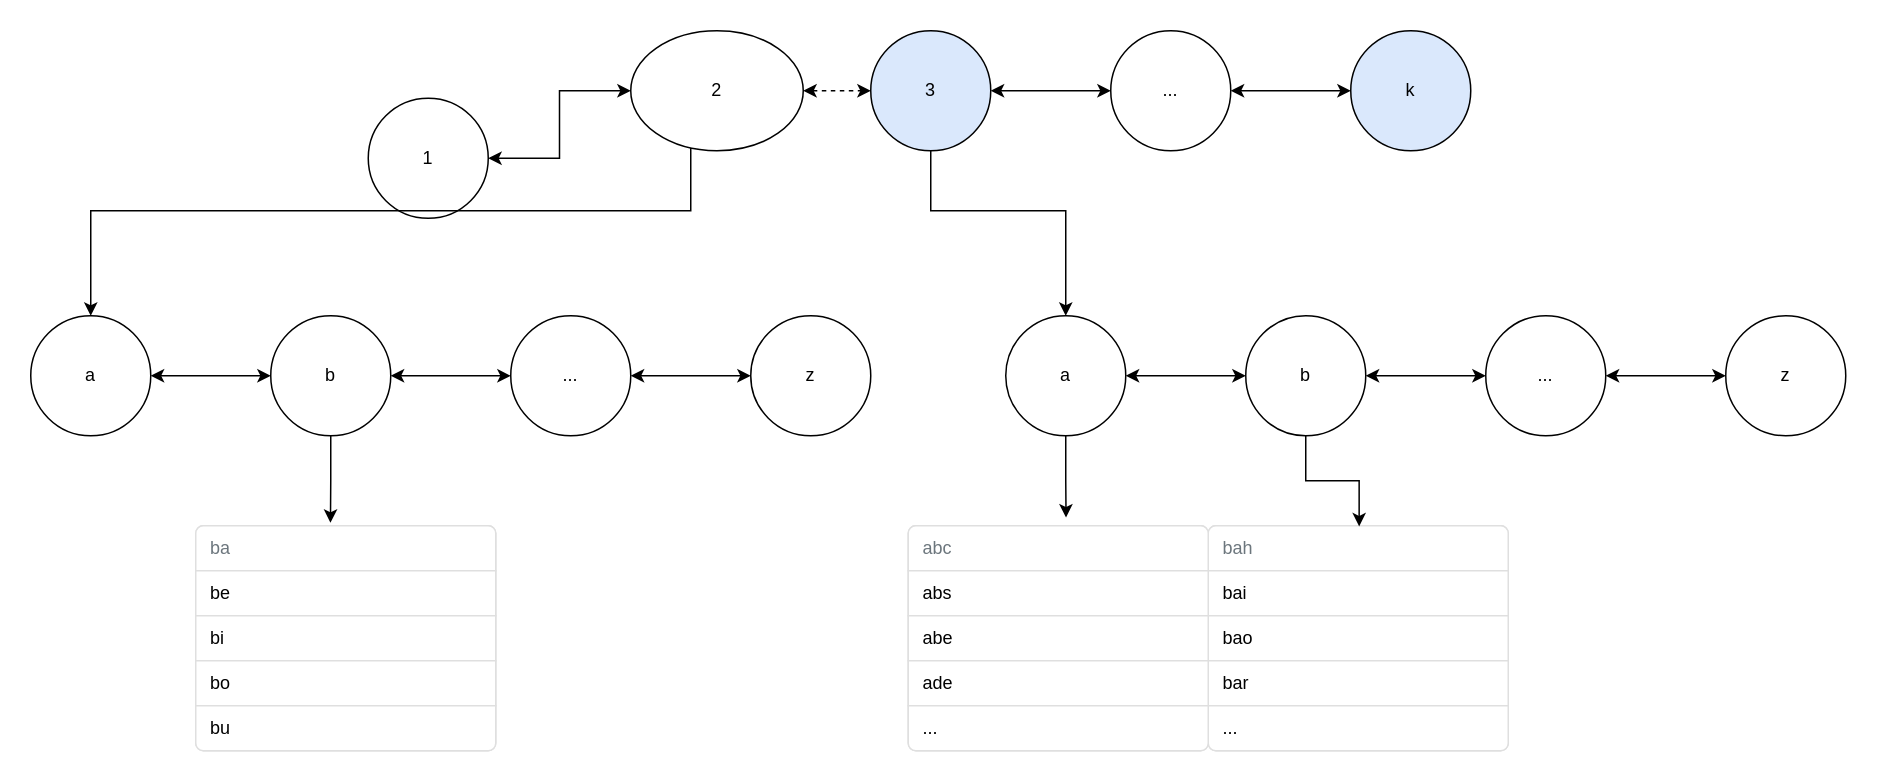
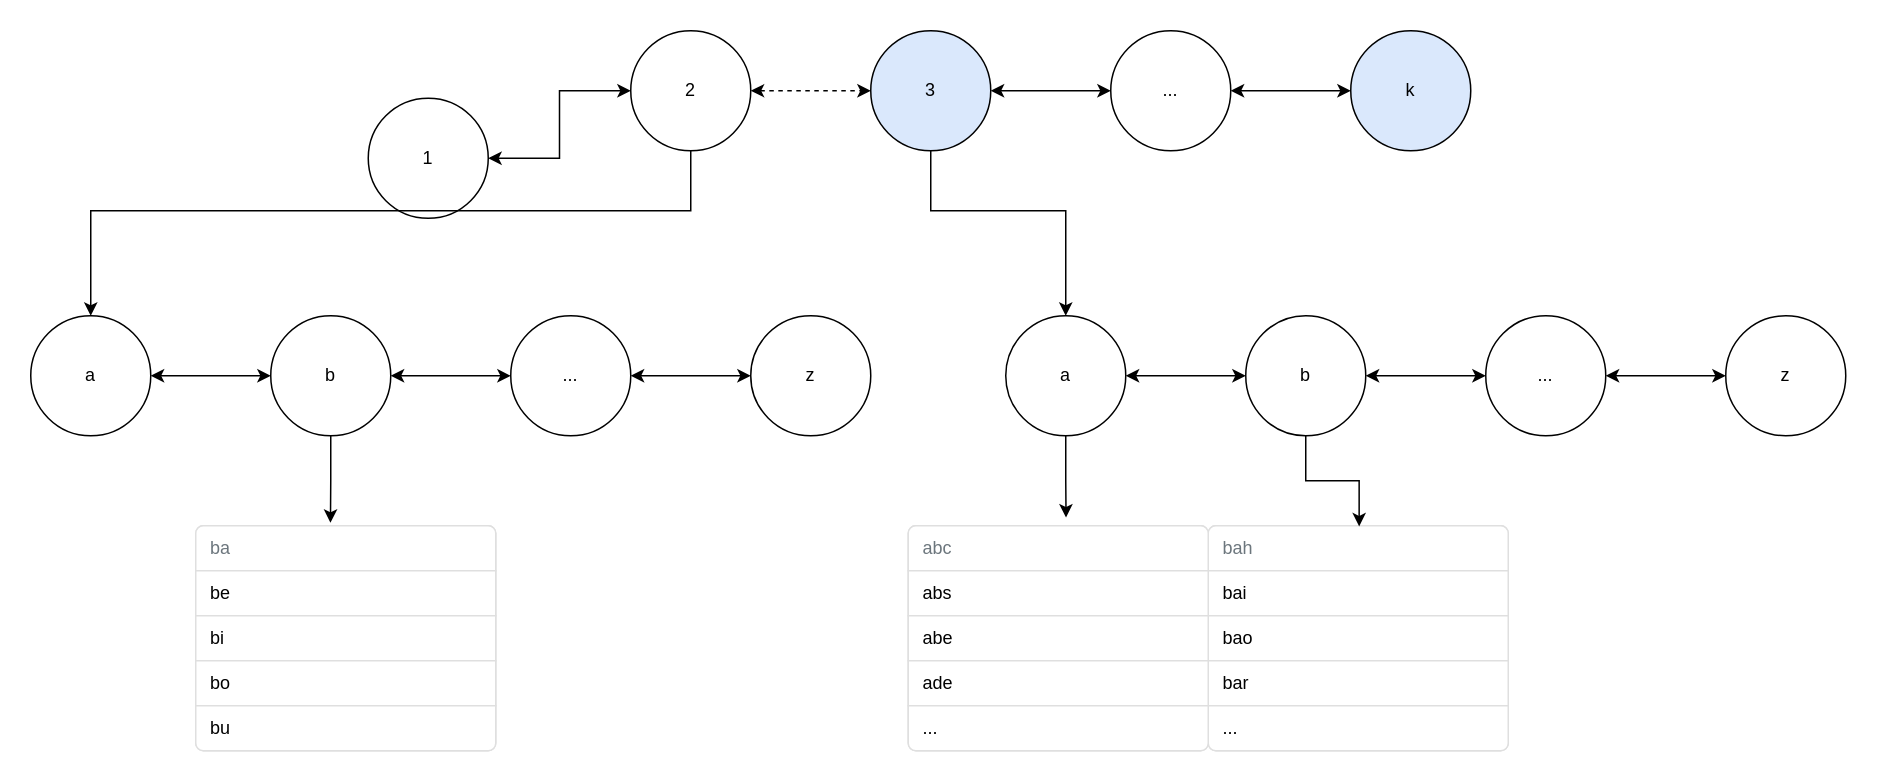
  <mxCell id="0" />
  <mxCell id="1" parent="0" />
  <mxCell id="2" value="" style="edgeStyle=orthogonalEdgeStyle;rounded=0;orthogonalLoop=1;jettySize=auto;html=1;startArrow=classic;startFill=1;" edge="1" parent="1" source="3" target="6"><mxGeometry relative="1" as="geometry" /></mxCell>
  <mxCell id="3" value="1" style="ellipse;whiteSpace=wrap;html=1;" vertex="1" parent="1"><mxGeometry x="245" y="65" width="80" height="80" as="geometry" /></mxCell>
  <mxCell id="4" value="" style="edgeStyle=orthogonalEdgeStyle;rounded=0;orthogonalLoop=1;jettySize=auto;html=1;strokeColor=default;align=center;verticalAlign=middle;fontFamily=Helvetica;fontSize=11;fontColor=default;labelBackgroundColor=default;startArrow=classic;startFill=1;endArrow=classic;dashed=1;" edge="1" parent="1" source="6" target="9"><mxGeometry relative="1" as="geometry" /></mxCell>
  <mxCell id="5" value="" style="edgeStyle=orthogonalEdgeStyle;rounded=0;orthogonalLoop=1;jettySize=auto;html=1;" edge="1" parent="1" source="6" target="14"><mxGeometry relative="1" as="geometry"><Array as="points"><mxPoint x="460" y="140" /><mxPoint x="60" y="140" /></Array></mxGeometry></mxCell>
- <mxCell id="6" value="2" style="ellipse;whiteSpace=wrap;html=1;" vertex="1" parent="1"><mxGeometry x="420" y="20" width="115" height="80" as="geometry" /></mxCell>
+ <mxCell id="6" value="2" style="ellipse;whiteSpace=wrap;html=1;" vertex="1" parent="1"><mxGeometry x="420" y="20" width="80" height="80" as="geometry" /></mxCell>
  <mxCell id="7" value="" style="edgeStyle=orthogonalEdgeStyle;rounded=0;orthogonalLoop=1;jettySize=auto;html=1;strokeColor=default;align=center;verticalAlign=middle;fontFamily=Helvetica;fontSize=11;fontColor=default;labelBackgroundColor=default;startArrow=classic;startFill=1;endArrow=classic;" edge="1" parent="1" source="9" target="11"><mxGeometry relative="1" as="geometry" /></mxCell>
  <mxCell id="8" value="" style="edgeStyle=orthogonalEdgeStyle;rounded=0;orthogonalLoop=1;jettySize=auto;html=1;" edge="1" parent="1" source="9" target="21"><mxGeometry relative="1" as="geometry"><Array as="points"><mxPoint x="620" y="140" /><mxPoint x="710" y="140" /></Array></mxGeometry></mxCell>
  <mxCell id="9" value="3" style="ellipse;whiteSpace=wrap;html=1;fillColor=#dae8fc;" vertex="1" parent="1"><mxGeometry x="580" y="20" width="80" height="80" as="geometry" /></mxCell>
  <mxCell id="10" value="" style="edgeStyle=orthogonalEdgeStyle;rounded=0;orthogonalLoop=1;jettySize=auto;html=1;strokeColor=default;align=center;verticalAlign=middle;fontFamily=Helvetica;fontSize=11;fontColor=default;labelBackgroundColor=default;startArrow=classic;startFill=1;endArrow=classic;" edge="1" parent="1" source="11" target="12"><mxGeometry relative="1" as="geometry" /></mxCell>
  <mxCell id="11" value="..." style="ellipse;whiteSpace=wrap;html=1;" vertex="1" parent="1"><mxGeometry x="740" y="20" width="80" height="80" as="geometry" /></mxCell>
  <mxCell id="12" value="k" style="ellipse;whiteSpace=wrap;html=1;fillColor=#dae8fc;" vertex="1" parent="1"><mxGeometry x="900" y="20" width="80" height="80" as="geometry" /></mxCell>
  <mxCell id="13" value="" style="edgeStyle=orthogonalEdgeStyle;rounded=0;orthogonalLoop=1;jettySize=auto;html=1;strokeColor=default;align=center;verticalAlign=middle;fontFamily=Helvetica;fontSize=11;fontColor=default;labelBackgroundColor=default;startArrow=classic;startFill=1;endArrow=classic;" edge="1" parent="1" source="14" target="16"><mxGeometry relative="1" as="geometry" /></mxCell>
  <mxCell id="14" value="a" style="ellipse;whiteSpace=wrap;html=1;" vertex="1" parent="1"><mxGeometry x="20" y="210" width="80" height="80" as="geometry" /></mxCell>
  <mxCell id="15" value="" style="edgeStyle=orthogonalEdgeStyle;rounded=0;orthogonalLoop=1;jettySize=auto;html=1;strokeColor=default;align=center;verticalAlign=middle;fontFamily=Helvetica;fontSize=11;fontColor=default;labelBackgroundColor=default;startArrow=classic;startFill=1;endArrow=classic;" edge="1" parent="1" source="16" target="18"><mxGeometry relative="1" as="geometry" /></mxCell>
  <mxCell id="16" value="b" style="ellipse;whiteSpace=wrap;html=1;" vertex="1" parent="1"><mxGeometry y="210" width="80" height="80" as="geometry" x="180" /></mxCell>
  <mxCell id="17" value="" style="edgeStyle=orthogonalEdgeStyle;rounded=0;orthogonalLoop=1;jettySize=auto;html=1;strokeColor=default;align=center;verticalAlign=middle;fontFamily=Helvetica;fontSize=11;fontColor=default;labelBackgroundColor=default;startArrow=classic;startFill=1;endArrow=classic;" edge="1" parent="1" source="18" target="19"><mxGeometry relative="1" as="geometry" /></mxCell>
  <mxCell id="18" value="..." style="ellipse;whiteSpace=wrap;html=1;" vertex="1" parent="1"><mxGeometry x="340" y="210" width="80" height="80" as="geometry" /></mxCell>
  <mxCell id="19" value="z" style="ellipse;whiteSpace=wrap;html=1;" vertex="1" parent="1"><mxGeometry x="500" y="210" width="80" height="80" as="geometry" /></mxCell>
  <mxCell id="20" value="" style="edgeStyle=orthogonalEdgeStyle;rounded=0;orthogonalLoop=1;jettySize=auto;html=1;strokeColor=default;align=center;verticalAlign=middle;fontFamily=Helvetica;fontSize=11;fontColor=default;labelBackgroundColor=default;startArrow=classic;startFill=1;endArrow=classic;" edge="1" parent="1" source="21" target="23"><mxGeometry relative="1" as="geometry" /></mxCell>
  <mxCell id="21" value="a" style="ellipse;whiteSpace=wrap;html=1;" vertex="1" parent="1"><mxGeometry x="670" y="210" width="80" height="80" as="geometry" /></mxCell>
  <mxCell id="22" value="" style="edgeStyle=orthogonalEdgeStyle;rounded=0;orthogonalLoop=1;jettySize=auto;html=1;strokeColor=default;align=center;verticalAlign=middle;fontFamily=Helvetica;fontSize=11;fontColor=default;labelBackgroundColor=default;startArrow=classic;startFill=1;endArrow=classic;" edge="1" parent="1" source="23" target="25"><mxGeometry relative="1" as="geometry" /></mxCell>
  <mxCell id="23" value="b" style="ellipse;whiteSpace=wrap;html=1;" vertex="1" parent="1"><mxGeometry x="830" y="210" width="80" height="80" as="geometry" /></mxCell>
  <mxCell id="24" value="" style="edgeStyle=orthogonalEdgeStyle;rounded=0;orthogonalLoop=1;jettySize=auto;html=1;strokeColor=default;align=center;verticalAlign=middle;fontFamily=Helvetica;fontSize=11;fontColor=default;labelBackgroundColor=default;startArrow=classic;startFill=1;endArrow=classic;" edge="1" parent="1" source="25" target="26"><mxGeometry relative="1" as="geometry" /></mxCell>
  <mxCell id="25" value="..." style="ellipse;whiteSpace=wrap;html=1;" vertex="1" parent="1"><mxGeometry x="990" y="210" width="80" height="80" as="geometry" /></mxCell>
  <mxCell id="26" value="z" style="ellipse;whiteSpace=wrap;html=1;" vertex="1" parent="1"><mxGeometry x="1150" y="210" width="80" height="80" as="geometry" /></mxCell>
  <mxCell id="27" value="" style="html=1;shadow=0;dashed=0;shape=mxgraph.bootstrap.rrect;rSize=5;strokeColor=#DFDFDF;html=1;whiteSpace=wrap;fillColor=#FFFFFF;fontColor=#000000;" vertex="1" parent="1"><mxGeometry x="805" y="350" width="200" height="150" as="geometry" /></mxCell>
  <mxCell id="28" value="bah" style="html=1;shadow=0;dashed=0;shape=mxgraph.bootstrap.topButton;rSize=5;strokeColor=inherit;fillColor=#ffffff;fontColor=#6C767D;perimeter=none;whiteSpace=wrap;resizeWidth=1;align=left;spacing=10;" vertex="1" parent="27"><mxGeometry width="200" height="30" relative="1" as="geometry" /></mxCell>
  <mxCell id="29" value="bai" style="strokeColor=inherit;fillColor=inherit;gradientColor=inherit;fontColor=inherit;html=1;shadow=0;dashed=0;perimeter=none;whiteSpace=wrap;resizeWidth=1;align=left;spacing=10;" vertex="1" parent="27"><mxGeometry width="200" height="30" relative="1" as="geometry"><mxPoint y="30" as="offset" /></mxGeometry></mxCell>
  <mxCell id="30" value="bao" style="strokeColor=inherit;fillColor=inherit;gradientColor=inherit;fontColor=inherit;html=1;shadow=0;dashed=0;perimeter=none;whiteSpace=wrap;resizeWidth=1;align=left;spacing=10;" vertex="1" parent="27"><mxGeometry width="200" height="30" relative="1" as="geometry"><mxPoint y="60" as="offset" /></mxGeometry></mxCell>
  <mxCell id="31" value="bar" style="strokeColor=inherit;fillColor=inherit;gradientColor=inherit;fontColor=inherit;html=1;shadow=0;dashed=0;perimeter=none;whiteSpace=wrap;resizeWidth=1;align=left;spacing=10;" vertex="1" parent="27"><mxGeometry width="200" height="30" relative="1" as="geometry"><mxPoint y="90" as="offset" /></mxGeometry></mxCell>
  <mxCell id="32" value="..." style="strokeColor=inherit;fillColor=inherit;gradientColor=inherit;fontColor=inherit;html=1;shadow=0;dashed=0;shape=mxgraph.bootstrap.bottomButton;rSize=5;perimeter=none;whiteSpace=wrap;resizeWidth=1;resizeHeight=0;align=left;spacing=10;" vertex="1" parent="27"><mxGeometry y="1" width="200" height="30" relative="1" as="geometry"><mxPoint y="-30" as="offset" /></mxGeometry></mxCell>
  <mxCell id="33" value="" style="html=1;shadow=0;dashed=0;shape=mxgraph.bootstrap.rrect;rSize=5;strokeColor=#DFDFDF;html=1;whiteSpace=wrap;fillColor=#FFFFFF;fontColor=#000000;" vertex="1" parent="1"><mxGeometry x="605" y="350" width="200" height="150" as="geometry" /></mxCell>
  <mxCell id="34" value="abc" style="html=1;shadow=0;dashed=0;shape=mxgraph.bootstrap.topButton;rSize=5;strokeColor=inherit;fillColor=#ffffff;fontColor=#6C767D;perimeter=none;whiteSpace=wrap;resizeWidth=1;align=left;spacing=10;" vertex="1" parent="33"><mxGeometry width="200" height="30" relative="1" as="geometry" /></mxCell>
  <mxCell id="35" value="abs" style="strokeColor=inherit;fillColor=inherit;gradientColor=inherit;fontColor=inherit;html=1;shadow=0;dashed=0;perimeter=none;whiteSpace=wrap;resizeWidth=1;align=left;spacing=10;" vertex="1" parent="33"><mxGeometry width="200" height="30" relative="1" as="geometry"><mxPoint y="30" as="offset" /></mxGeometry></mxCell>
  <mxCell id="36" value="abe" style="strokeColor=inherit;fillColor=inherit;gradientColor=inherit;fontColor=inherit;html=1;shadow=0;dashed=0;perimeter=none;whiteSpace=wrap;resizeWidth=1;align=left;spacing=10;" vertex="1" parent="33"><mxGeometry width="200" height="30" relative="1" as="geometry"><mxPoint y="60" as="offset" /></mxGeometry></mxCell>
  <mxCell id="37" value="ade" style="strokeColor=inherit;fillColor=inherit;gradientColor=inherit;fontColor=inherit;html=1;shadow=0;dashed=0;perimeter=none;whiteSpace=wrap;resizeWidth=1;align=left;spacing=10;" vertex="1" parent="33"><mxGeometry width="200" height="30" relative="1" as="geometry"><mxPoint y="90" as="offset" /></mxGeometry></mxCell>
  <mxCell id="38" value="&lt;div&gt;...&lt;/div&gt;" style="strokeColor=inherit;fillColor=inherit;gradientColor=inherit;fontColor=inherit;html=1;shadow=0;dashed=0;shape=mxgraph.bootstrap.bottomButton;rSize=5;perimeter=none;whiteSpace=wrap;resizeWidth=1;resizeHeight=0;align=left;spacing=10;" vertex="1" parent="33"><mxGeometry y="1" width="200" height="30" relative="1" as="geometry"><mxPoint y="-30" as="offset" /></mxGeometry></mxCell>
  <mxCell id="39" value="" style="html=1;shadow=0;dashed=0;shape=mxgraph.bootstrap.rrect;rSize=5;strokeColor=#DFDFDF;html=1;whiteSpace=wrap;fillColor=#FFFFFF;fontColor=#000000;" vertex="1" parent="1"><mxGeometry x="130" y="350" width="200" height="150" as="geometry" /></mxCell>
  <mxCell id="40" value="ba" style="html=1;shadow=0;dashed=0;shape=mxgraph.bootstrap.topButton;rSize=5;strokeColor=inherit;fillColor=#ffffff;fontColor=#6C767D;perimeter=none;whiteSpace=wrap;resizeWidth=1;align=left;spacing=10;" vertex="1" parent="39"><mxGeometry width="200" height="30" relative="1" as="geometry" /></mxCell>
  <mxCell id="41" value="be" style="strokeColor=inherit;fillColor=inherit;gradientColor=inherit;fontColor=inherit;html=1;shadow=0;dashed=0;perimeter=none;whiteSpace=wrap;resizeWidth=1;align=left;spacing=10;" vertex="1" parent="39"><mxGeometry width="200" height="30" relative="1" as="geometry"><mxPoint y="30" as="offset" /></mxGeometry></mxCell>
  <mxCell id="42" value="bi" style="strokeColor=inherit;fillColor=inherit;gradientColor=inherit;fontColor=inherit;html=1;shadow=0;dashed=0;perimeter=none;whiteSpace=wrap;resizeWidth=1;align=left;spacing=10;" vertex="1" parent="39"><mxGeometry width="200" height="30" relative="1" as="geometry"><mxPoint y="60" as="offset" /></mxGeometry></mxCell>
  <mxCell id="43" value="bo" style="strokeColor=inherit;fillColor=inherit;gradientColor=inherit;fontColor=inherit;html=1;shadow=0;dashed=0;perimeter=none;whiteSpace=wrap;resizeWidth=1;align=left;spacing=10;" vertex="1" parent="39"><mxGeometry width="200" height="30" relative="1" as="geometry"><mxPoint y="90" as="offset" /></mxGeometry></mxCell>
  <mxCell id="44" value="bu" style="strokeColor=inherit;fillColor=inherit;gradientColor=inherit;fontColor=inherit;html=1;shadow=0;dashed=0;shape=mxgraph.bootstrap.bottomButton;rSize=5;perimeter=none;whiteSpace=wrap;resizeWidth=1;resizeHeight=0;align=left;spacing=10;" vertex="1" parent="39"><mxGeometry y="1" width="200" height="30" relative="1" as="geometry"><mxPoint y="-30" as="offset" /></mxGeometry></mxCell>
  <mxCell id="45" style="edgeStyle=orthogonalEdgeStyle;rounded=0;orthogonalLoop=1;jettySize=auto;html=1;exitX=0.5;exitY=1;exitDx=0;exitDy=0;entryX=0.449;entryY=-0.065;entryDx=0;entryDy=0;entryPerimeter=0;" edge="1" parent="1" source="16" target="40"><mxGeometry relative="1" as="geometry" /></mxCell>
  <mxCell id="46" style="edgeStyle=orthogonalEdgeStyle;rounded=0;orthogonalLoop=1;jettySize=auto;html=1;exitX=0.5;exitY=1;exitDx=0;exitDy=0;entryX=0.526;entryY=-0.182;entryDx=0;entryDy=0;entryPerimeter=0;" edge="1" parent="1" source="21" target="34"><mxGeometry relative="1" as="geometry" /></mxCell>
  <mxCell id="47" style="edgeStyle=orthogonalEdgeStyle;rounded=0;orthogonalLoop=1;jettySize=auto;html=1;exitX=0.5;exitY=1;exitDx=0;exitDy=0;entryX=0.503;entryY=0.014;entryDx=0;entryDy=0;entryPerimeter=0;" edge="1" parent="1" source="23" target="28"><mxGeometry relative="1" as="geometry" /></mxCell>
